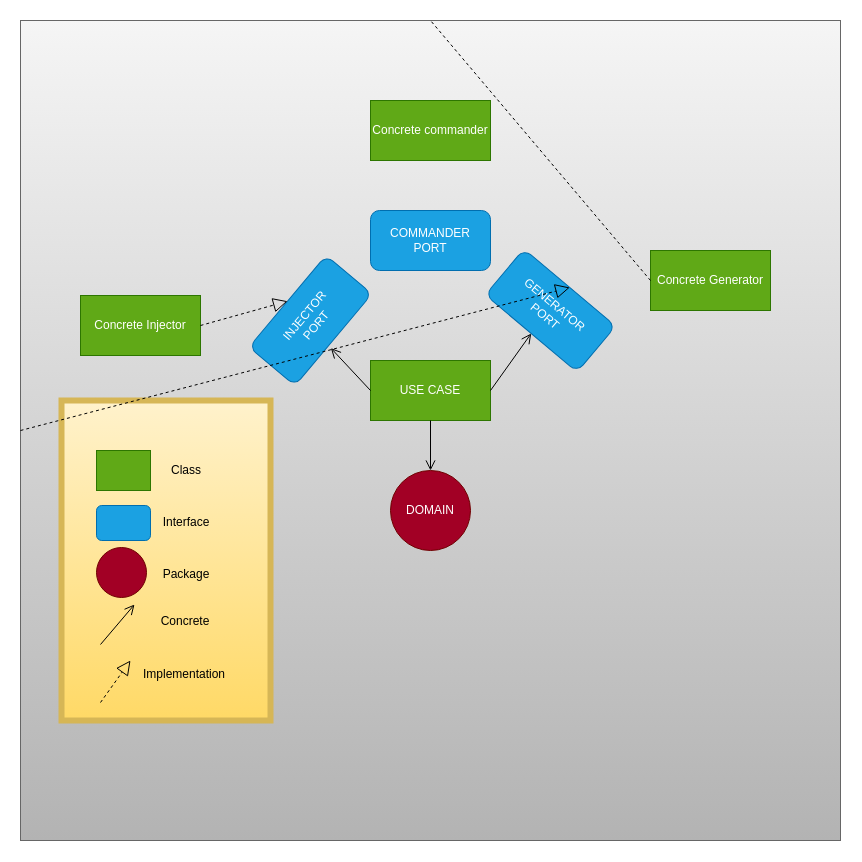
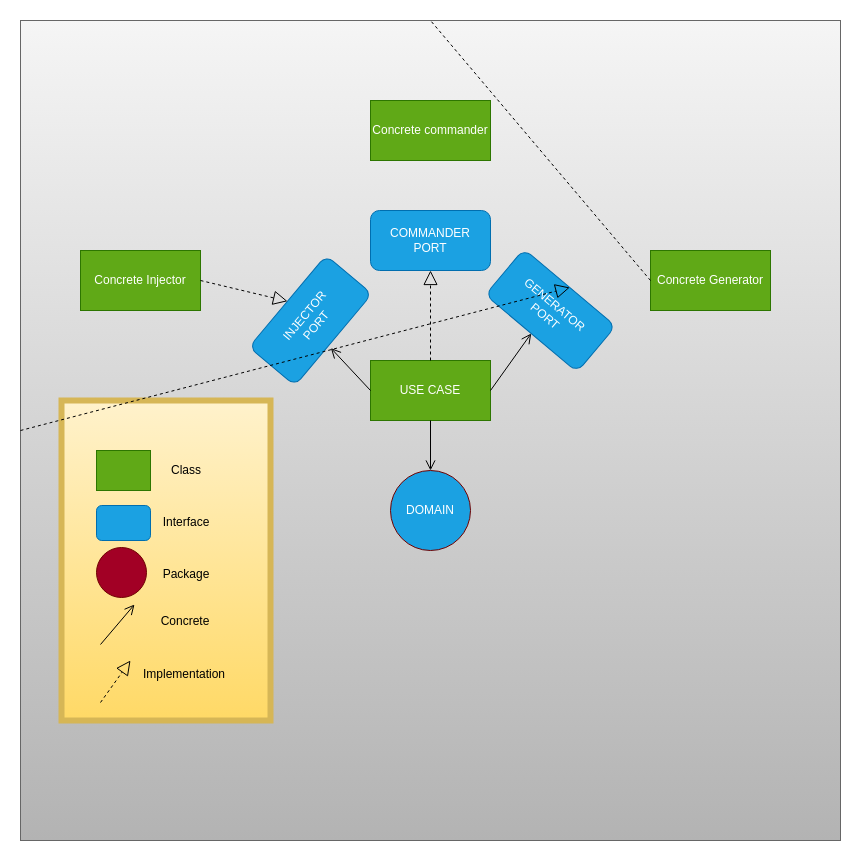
  <mxCell id="0" />
  <mxCell id="1" parent="0" />
  <mxCell id="2" value="" style="whiteSpace=wrap;html=1;aspect=fixed;fillColor=#f5f5f5;strokeColor=#666666;gradientColor=#b3b3b3;" vertex="1" parent="1"><mxGeometry x="20" y="20" width="820" height="820" as="geometry" /></mxCell>
  <mxCell id="3" value="" style="rounded=0;whiteSpace=wrap;html=1;fillColor=#fff2cc;strokeWidth=6;strokeColor=#d6b656;gradientColor=#ffd966;" parent="1" vertex="1"><mxGeometry x="61" y="400" width="209" height="320" as="geometry" /></mxCell>
  <mxCell id="4" value="INJECTOR &lt;br&gt;PORT" style="rounded=1;whiteSpace=wrap;html=1;rotation=-50;fillColor=#1ba1e2;fontColor=#ffffff;strokeColor=#006EAF;" parent="1" vertex="1"><mxGeometry x="250" y="290" width="120" height="60" as="geometry" /></mxCell>
  <mxCell id="5" value="GENERATOR&lt;br&gt;PORT" style="rounded=1;whiteSpace=wrap;html=1;rotation=40;fillColor=#1ba1e2;fontColor=#ffffff;strokeColor=#006EAF;" parent="1" vertex="1"><mxGeometry x="490" y="280" width="120" height="60" as="geometry" /></mxCell>
- <mxCell id="6" value="DOMAIN" style="ellipse;whiteSpace=wrap;html=1;aspect=fixed;fillColor=#a20025;fontColor=#ffffff;strokeColor=#6F0000;" parent="1" vertex="1"><mxGeometry x="390" y="470" width="80" height="80" as="geometry" /></mxCell>
+ <mxCell id="6" value="DOMAIN" style="ellipse;whiteSpace=wrap;html=1;aspect=fixed;fillColor=#1ba1e2;fontColor=#ffffff;strokeColor=#6F0000;" parent="1" vertex="1"><mxGeometry x="390" y="470" width="80" height="80" as="geometry" /></mxCell>
  <mxCell id="7" value="USE CASE" style="rounded=0;whiteSpace=wrap;html=1;fillColor=#60a917;fontColor=#ffffff;strokeColor=#2D7600;" parent="1" vertex="1"><mxGeometry x="370" y="360" width="120" height="60" as="geometry" /></mxCell>
- <mxCell id="8" value="Concrete Injector" style="rounded=0;whiteSpace=wrap;html=1;fillColor=#60a917;fontColor=#ffffff;strokeColor=#2D7600;" parent="1" vertex="1"><mxGeometry x="80" y="295" width="120" height="60" as="geometry" /></mxCell>
+ <mxCell id="8" value="Concrete Injector" style="rounded=0;whiteSpace=wrap;html=1;fillColor=#60a917;fontColor=#ffffff;strokeColor=#2D7600;" parent="1" vertex="1"><mxGeometry x="80" y="250" width="120" height="60" as="geometry" /></mxCell>
  <mxCell id="9" value="Concrete commander" style="rounded=0;whiteSpace=wrap;html=1;fillColor=#60a917;fontColor=#ffffff;strokeColor=#2D7600;" parent="1" vertex="1"><mxGeometry x="370" y="100" width="120" height="60" as="geometry" /></mxCell>
  <mxCell id="10" value="Concrete Generator" style="rounded=0;whiteSpace=wrap;html=1;fillColor=#60a917;fontColor=#ffffff;strokeColor=#2D7600;" parent="1" vertex="1"><mxGeometry x="650" y="250" width="120" height="60" as="geometry" /></mxCell>
  <mxCell id="11" value="COMMANDER&lt;br&gt;PORT" style="rounded=1;whiteSpace=wrap;html=1;rotation=0;fillColor=#1ba1e2;fontColor=#ffffff;strokeColor=#006EAF;" parent="1" vertex="1"><mxGeometry x="370" y="210" width="120" height="60" as="geometry" /></mxCell>
  <mxCell id="12" value="" style="endArrow=block;dashed=1;endFill=0;endSize=12;html=1;exitX=1;exitY=0.5;exitDx=0;exitDy=0;entryX=0.5;entryY=0;entryDx=0;entryDy=0;" parent="1" source="8" target="4" edge="1"><mxGeometry width="160" relative="1" as="geometry"><mxPoint x="180" y="170" as="sourcePoint" /><mxPoint x="340" y="170" as="targetPoint" /></mxGeometry></mxCell>
  <mxCell id="13" value="" style="endArrow=block;dashed=1;endFill=0;endSize=12;html=1;entryX=0.5;entryY=0;entryDx=0;entryDy=0;exitX=0;exitY=0.5;exitDx=0;exitDy=0;startArrow=none;" parent="1" source="2" target="5" edge="1"><mxGeometry width="160" relative="1" as="geometry"><mxPoint x="580" y="210" as="sourcePoint" /><mxPoint x="740" y="210" as="targetPoint" /></mxGeometry></mxCell>
  <mxCell id="14" value="" style="endArrow=open;startArrow=none;endFill=0;startFill=0;endSize=8;html=1;verticalAlign=bottom;labelBackgroundColor=none;strokeWidth=1;exitX=1;exitY=0.5;exitDx=0;exitDy=0;entryX=0.5;entryY=1;entryDx=0;entryDy=0;" parent="1" source="7" target="5" edge="1"><mxGeometry width="160" relative="1" as="geometry"><mxPoint x="440" y="350" as="sourcePoint" /><mxPoint x="600" y="350" as="targetPoint" /></mxGeometry></mxCell>
  <mxCell id="15" value="" style="endArrow=open;startArrow=none;endFill=0;startFill=0;endSize=8;html=1;verticalAlign=bottom;labelBackgroundColor=none;strokeWidth=1;exitX=0;exitY=0.5;exitDx=0;exitDy=0;entryX=0.433;entryY=1.056;entryDx=0;entryDy=0;entryPerimeter=0;" parent="1" source="7" target="4" edge="1"><mxGeometry width="160" relative="1" as="geometry"><mxPoint x="429" y="360" as="sourcePoint" /><mxPoint x="429" y="270" as="targetPoint" /></mxGeometry></mxCell>
  <mxCell id="16" value="" style="endArrow=open;startArrow=none;endFill=0;startFill=0;endSize=8;html=1;verticalAlign=bottom;labelBackgroundColor=none;strokeWidth=1;exitX=0.5;exitY=1;exitDx=0;exitDy=0;entryX=0.5;entryY=0;entryDx=0;entryDy=0;" parent="1" source="7" target="6" edge="1"><mxGeometry width="160" relative="1" as="geometry"><mxPoint x="280" y="500" as="sourcePoint" /><mxPoint x="440" y="500" as="targetPoint" /></mxGeometry></mxCell>
  <mxCell id="17" value="" style="rounded=0;whiteSpace=wrap;html=1;fillColor=#60a917;fontColor=#ffffff;strokeColor=#2D7600;" parent="1" vertex="1"><mxGeometry x="96" y="450" width="54" height="40" as="geometry" /></mxCell>
  <mxCell id="18" value="Class" style="text;html=1;strokeColor=none;fillColor=none;align=center;verticalAlign=middle;whiteSpace=wrap;rounded=0;" parent="1" vertex="1"><mxGeometry x="156" y="455" width="60" height="30" as="geometry" /></mxCell>
  <mxCell id="19" value="" style="ellipse;whiteSpace=wrap;html=1;aspect=fixed;fillColor=#a20025;fontColor=#ffffff;strokeColor=#6F0000;" parent="1" vertex="1"><mxGeometry x="96" y="547" width="50" height="50" as="geometry" /></mxCell>
  <mxCell id="20" value="Package" style="text;html=1;strokeColor=none;fillColor=none;align=center;verticalAlign=middle;whiteSpace=wrap;rounded=0;" parent="1" vertex="1"><mxGeometry x="156" y="559" width="60" height="30" as="geometry" /></mxCell>
  <mxCell id="21" value="" style="rounded=1;whiteSpace=wrap;html=1;rotation=0;fillColor=#1ba1e2;fontColor=#ffffff;strokeColor=#006EAF;" parent="1" vertex="1"><mxGeometry x="96" y="505" width="54" height="35" as="geometry" /></mxCell>
  <mxCell id="22" value="Interface" style="text;html=1;strokeColor=none;fillColor=none;align=center;verticalAlign=middle;whiteSpace=wrap;rounded=0;" parent="1" vertex="1"><mxGeometry x="156" y="507" width="60" height="30" as="geometry" /></mxCell>
+ <mxCell id="23" value="" style="endArrow=block;dashed=1;endFill=0;endSize=12;html=1;exitX=0.5;exitY=0;exitDx=0;exitDy=0;entryX=0.5;entryY=1;entryDx=0;entryDy=0;" parent="1" source="7" target="11" edge="1"><mxGeometry width="160" relative="1" as="geometry"><mxPoint x="210" y="290" as="sourcePoint" /><mxPoint x="297.019" y="310.716" as="targetPoint" /></mxGeometry></mxCell>
  <mxCell id="24" value="" style="endArrow=open;startArrow=none;endFill=0;startFill=0;endSize=8;html=1;verticalAlign=bottom;labelBackgroundColor=none;strokeWidth=1;exitX=1;exitY=0.5;exitDx=0;exitDy=0;" parent="1" edge="1"><mxGeometry width="160" relative="1" as="geometry"><mxPoint x="100" y="644" as="sourcePoint" /><mxPoint x="134" y="604" as="targetPoint" /></mxGeometry></mxCell>
  <mxCell id="25" value="Concrete" style="text;html=1;strokeColor=none;fillColor=none;align=center;verticalAlign=middle;whiteSpace=wrap;rounded=0;" parent="1" vertex="1"><mxGeometry x="155" y="606" width="60" height="30" as="geometry" /></mxCell>
  <mxCell id="26" value="" style="endArrow=block;dashed=1;endFill=0;endSize=12;html=1;exitX=0.5;exitY=0;exitDx=0;exitDy=0;" parent="1" edge="1"><mxGeometry width="160" relative="1" as="geometry"><mxPoint x="100" y="702" as="sourcePoint" /><mxPoint x="130" y="660" as="targetPoint" /></mxGeometry></mxCell>
  <mxCell id="27" value="Implementation" style="text;html=1;strokeColor=none;fillColor=none;align=center;verticalAlign=middle;whiteSpace=wrap;rounded=0;" parent="1" vertex="1"><mxGeometry x="154" y="659" width="60" height="30" as="geometry" /></mxCell>
  <mxCell id="28" value="" style="endArrow=none;dashed=1;endFill=0;endSize=12;html=1;entryX=0.5;entryY=0;entryDx=0;entryDy=0;exitX=0;exitY=0.5;exitDx=0;exitDy=0;" edge="1" parent="1" source="10" target="2"><mxGeometry width="160" relative="1" as="geometry"><mxPoint x="650" y="280" as="sourcePoint" /><mxPoint x="569.284" y="287.019" as="targetPoint" /></mxGeometry></mxCell>
